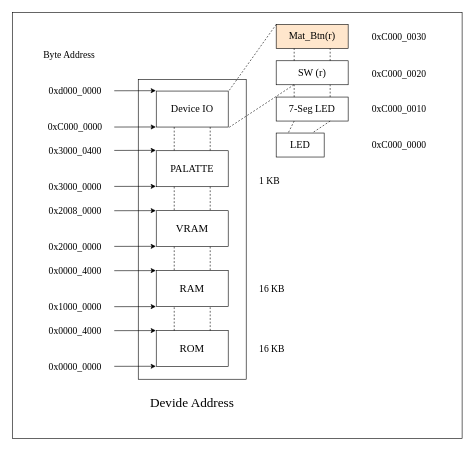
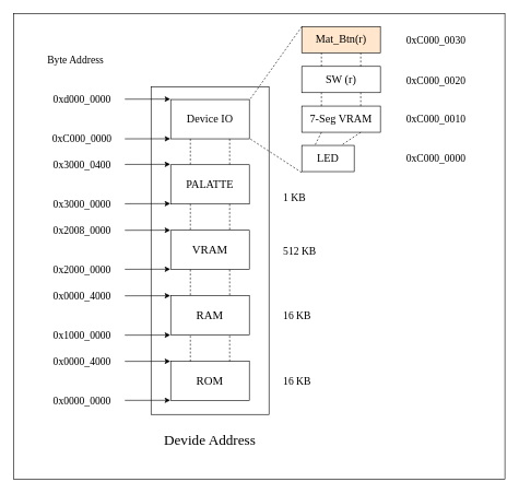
  <mxCell id="0" />
  <mxCell id="1" parent="0" />
  <mxCell id="2" value="" style="rounded=0;whiteSpace=wrap;html=1;labelBackgroundColor=none;fontColor=#f0f0f0;" parent="1" vertex="1"><mxGeometry x="20" y="20" width="750" height="710.5" as="geometry" /></mxCell>
  <mxCell id="3" value="" style="rounded=0;whiteSpace=wrap;html=1;fontSize=17;fillColor=none;fontFamily=Lucida Console;" parent="1" vertex="1"><mxGeometry x="230" y="131.5" width="180" height="500" as="geometry" /></mxCell>
  <mxCell id="4" value="ROM" style="rounded=0;whiteSpace=wrap;html=1;fontSize=18;fontFamily=Lucida Console;" parent="1" vertex="1"><mxGeometry x="260" y="550.5" width="120" height="60" as="geometry" /></mxCell>
  <mxCell id="5" value="RAM" style="rounded=0;whiteSpace=wrap;html=1;fontSize=18;fontFamily=Lucida Console;" parent="1" vertex="1"><mxGeometry x="260" y="450.5" width="120" height="60" as="geometry" /></mxCell>
  <mxCell id="6" value="VRAM" style="rounded=0;whiteSpace=wrap;html=1;fontSize=18;fontFamily=Lucida Console;" parent="1" vertex="1"><mxGeometry x="260" y="350.5" width="120" height="60" as="geometry" /></mxCell>
  <mxCell id="7" value="PALATTE" style="rounded=0;whiteSpace=wrap;html=1;fontSize=17;fontFamily=Lucida Console;" parent="1" vertex="1"><mxGeometry x="260" y="250.5" width="120" height="60" as="geometry" /></mxCell>
  <mxCell id="8" value="LED" style="rounded=0;whiteSpace=wrap;html=1;fontSize=17;fontFamily=Lucida Console;" parent="1" vertex="1"><mxGeometry x="460" y="221" width="80" height="40" as="geometry" /></mxCell>
  <mxCell id="9" value="SW (r)" style="rounded=0;whiteSpace=wrap;html=1;fontSize=17;fontFamily=Lucida Console;" parent="1" vertex="1"><mxGeometry x="460" y="100.5" width="120" height="40" as="geometry" /></mxCell>
- <mxCell id="10" value="&lt;span style=&quot;white-space: normal; font-size: 17px;&quot;&gt;7-Seg LED&lt;/span&gt;" style="rounded=0;whiteSpace=wrap;html=1;fontSize=17;fontFamily=Lucida Console;labelBackgroundColor=none;" parent="1" vertex="1"><mxGeometry x="460" y="161" width="120" height="40" as="geometry" /></mxCell>
+ <mxCell id="10" value="&lt;span style=&quot;white-space: normal; font-size: 17px;&quot;&gt;7-Seg VRAM&lt;/span&gt;" style="rounded=0;whiteSpace=wrap;html=1;fontSize=17;fontFamily=Lucida Console;labelBackgroundColor=none;" parent="1" vertex="1"><mxGeometry x="460" y="161" width="120" height="40" as="geometry" /></mxCell>
  <mxCell id="11" value="Device IO" style="rounded=0;whiteSpace=wrap;html=1;fontSize=17;fontFamily=Lucida Console;" parent="1" vertex="1"><mxGeometry x="260" y="151" width="120" height="60" as="geometry" /></mxCell>
  <mxCell id="12" value="" style="endArrow=none;dashed=1;html=1;fontSize=18;exitX=0.25;exitY=0;exitDx=0;exitDy=0;entryX=0.25;entryY=1;entryDx=0;entryDy=0;fontFamily=Lucida Console;" parent="1" source="4" target="5" edge="1"><mxGeometry width="50" height="50" relative="1" as="geometry"><mxPoint x="170" y="541" as="sourcePoint" /><mxPoint x="220" y="491" as="targetPoint" /></mxGeometry></mxCell>
  <mxCell id="13" value="" style="endArrow=none;dashed=1;html=1;fontSize=18;exitX=0.75;exitY=0;exitDx=0;exitDy=0;entryX=0.75;entryY=1;entryDx=0;entryDy=0;fontFamily=Lucida Console;" parent="1" source="4" target="5" edge="1"><mxGeometry width="50" height="50" relative="1" as="geometry"><mxPoint x="300" y="571" as="sourcePoint" /><mxPoint x="300" y="531" as="targetPoint" /></mxGeometry></mxCell>
  <mxCell id="14" value="" style="endArrow=none;dashed=1;html=1;fontSize=18;exitX=0.75;exitY=1;exitDx=0;exitDy=0;entryX=0.75;entryY=0;entryDx=0;entryDy=0;fontFamily=Lucida Console;" parent="1" source="6" target="5" edge="1"><mxGeometry width="50" height="50" relative="1" as="geometry"><mxPoint x="360" y="571" as="sourcePoint" /><mxPoint x="360" y="531" as="targetPoint" /></mxGeometry></mxCell>
  <mxCell id="15" value="" style="endArrow=none;dashed=1;html=1;fontSize=18;exitX=0.25;exitY=1;exitDx=0;exitDy=0;entryX=0.25;entryY=0;entryDx=0;entryDy=0;fontFamily=Lucida Console;" parent="1" source="6" target="5" edge="1"><mxGeometry width="50" height="50" relative="1" as="geometry"><mxPoint x="360" y="431" as="sourcePoint" /><mxPoint x="360" y="471" as="targetPoint" /></mxGeometry></mxCell>
  <mxCell id="16" value="" style="endArrow=none;dashed=1;html=1;fontSize=17;exitX=0.25;exitY=1;exitDx=0;exitDy=0;entryX=0.25;entryY=0;entryDx=0;entryDy=0;fontFamily=Lucida Console;" parent="1" source="7" target="6" edge="1"><mxGeometry width="50" height="50" relative="1" as="geometry"><mxPoint x="300" y="431" as="sourcePoint" /><mxPoint x="300" y="471" as="targetPoint" /></mxGeometry></mxCell>
  <mxCell id="17" value="" style="endArrow=none;dashed=1;html=1;fontSize=17;exitX=0.75;exitY=1;exitDx=0;exitDy=0;entryX=0.75;entryY=0;entryDx=0;entryDy=0;fontFamily=Lucida Console;" parent="1" source="7" target="6" edge="1"><mxGeometry width="50" height="50" relative="1" as="geometry"><mxPoint x="360" y="431" as="sourcePoint" /><mxPoint x="360" y="471" as="targetPoint" /></mxGeometry></mxCell>
  <mxCell id="18" value="" style="endArrow=none;dashed=1;html=1;fontSize=17;exitX=0.25;exitY=1;exitDx=0;exitDy=0;entryX=0.25;entryY=0;entryDx=0;entryDy=0;fontFamily=Lucida Console;" parent="1" source="11" target="7" edge="1"><mxGeometry width="50" height="50" relative="1" as="geometry"><mxPoint x="300" y="331" as="sourcePoint" /><mxPoint x="300" y="371" as="targetPoint" /></mxGeometry></mxCell>
  <mxCell id="19" value="" style="endArrow=none;dashed=1;html=1;fontSize=17;entryX=0.75;entryY=0;entryDx=0;entryDy=0;exitX=0.75;exitY=1;exitDx=0;exitDy=0;fontFamily=Lucida Console;" parent="1" source="11" target="7" edge="1"><mxGeometry width="50" height="50" relative="1" as="geometry"><mxPoint x="344" y="221" as="sourcePoint" /><mxPoint x="300" y="271" as="targetPoint" /></mxGeometry></mxCell>
  <mxCell id="20" value="" style="endArrow=none;dashed=1;html=1;fontSize=17;exitX=1.015;exitY=-0.022;exitDx=0;exitDy=0;exitPerimeter=0;entryX=0;entryY=0;entryDx=0;entryDy=0;fontFamily=Lucida Console;" parent="1" source="11" target="55" edge="1"><mxGeometry width="50" height="50" relative="1" as="geometry"><mxPoint x="500" y="381" as="sourcePoint" /><mxPoint x="550" y="331" as="targetPoint" /></mxGeometry></mxCell>
- <mxCell id="21" value="" style="endArrow=none;dashed=1;html=1;fontSize=17;exitX=1.015;exitY=1.006;exitDx=0;exitDy=0;exitPerimeter=0;fontFamily=Lucida Console;" parent="1" source="11" target="9" edge="1"><mxGeometry width="50" height="50" relative="1" as="geometry"><mxPoint x="520" y="391" as="sourcePoint" /><mxPoint x="460" y="271" as="targetPoint" /></mxGeometry></mxCell>
+ <mxCell id="21" value="" style="endArrow=none;dashed=1;html=1;fontSize=17;exitX=1.015;exitY=1.006;exitDx=0;exitDy=0;exitPerimeter=0;entryX=0.001;entryY=1.04;entryDx=0;entryDy=0;entryPerimeter=0;fontFamily=Lucida Console;" parent="1" source="11" target="8" edge="1"><mxGeometry width="50" height="50" relative="1" as="geometry"><mxPoint x="520" y="391" as="sourcePoint" /><mxPoint x="460" y="271" as="targetPoint" /></mxGeometry></mxCell>
  <mxCell id="22" value="" style="endArrow=none;dashed=1;html=1;fontSize=17;entryX=0.75;entryY=0;entryDx=0;entryDy=0;exitX=0.75;exitY=1;exitDx=0;exitDy=0;fontFamily=Lucida Console;" parent="1" source="10" target="8" edge="1"><mxGeometry width="50" height="50" relative="1" as="geometry"><mxPoint x="360" y="231" as="sourcePoint" /><mxPoint x="360" y="271" as="targetPoint" /></mxGeometry></mxCell>
  <mxCell id="23" value="" style="endArrow=none;dashed=1;html=1;fontSize=17;entryX=0.25;entryY=0;entryDx=0;entryDy=0;exitX=0.25;exitY=1;exitDx=0;exitDy=0;fontFamily=Lucida Console;" parent="1" source="10" target="8" edge="1"><mxGeometry width="50" height="50" relative="1" as="geometry"><mxPoint x="560" y="221" as="sourcePoint" /><mxPoint x="560" y="241" as="targetPoint" /></mxGeometry></mxCell>
  <mxCell id="24" value="" style="endArrow=none;dashed=1;html=1;fontSize=17;entryX=0.25;entryY=1;entryDx=0;entryDy=0;exitX=0.25;exitY=0;exitDx=0;exitDy=0;fontFamily=Lucida Console;" parent="1" source="10" target="9" edge="1"><mxGeometry width="50" height="50" relative="1" as="geometry"><mxPoint x="500" y="221" as="sourcePoint" /><mxPoint x="500" y="241" as="targetPoint" /></mxGeometry></mxCell>
  <mxCell id="25" value="" style="endArrow=none;dashed=1;html=1;fontSize=17;entryX=0.75;entryY=1;entryDx=0;entryDy=0;exitX=0.75;exitY=0;exitDx=0;exitDy=0;fontFamily=Lucida Console;" parent="1" source="10" target="9" edge="1"><mxGeometry width="50" height="50" relative="1" as="geometry"><mxPoint x="500" y="181" as="sourcePoint" /><mxPoint x="500" y="161" as="targetPoint" /></mxGeometry></mxCell>
  <mxCell id="26" value="&lt;font style=&quot;font-size: 16px;&quot;&gt;0x0000_0000&lt;/font&gt;" style="text;html=1;strokeColor=none;fillColor=none;align=center;verticalAlign=middle;whiteSpace=wrap;rounded=0;fontSize=16;fontFamily=Lucida Console;" parent="1" vertex="1"><mxGeometry x="40" y="600.5" width="170" height="20" as="geometry" /></mxCell>
  <mxCell id="27" value="&lt;font style=&quot;font-size: 16px;&quot;&gt;0x0000_4000&lt;/font&gt;" style="text;html=1;strokeColor=none;fillColor=none;align=center;verticalAlign=middle;whiteSpace=wrap;rounded=0;fontSize=16;fontFamily=Lucida Console;" parent="1" vertex="1"><mxGeometry x="40" y="540.5" width="170" height="20" as="geometry" /></mxCell>
  <mxCell id="28" value="&lt;font style=&quot;font-size: 16px;&quot;&gt;0x1000_0000&lt;/font&gt;" style="text;html=1;strokeColor=none;fillColor=none;align=center;verticalAlign=middle;whiteSpace=wrap;rounded=0;fontSize=16;fontFamily=Lucida Console;" parent="1" vertex="1"><mxGeometry x="40" y="500.5" width="170" height="20" as="geometry" /></mxCell>
  <mxCell id="29" value="&lt;font style=&quot;font-size: 16px;&quot;&gt;0x0000_4000&lt;/font&gt;" style="text;html=1;strokeColor=none;fillColor=none;align=center;verticalAlign=middle;whiteSpace=wrap;rounded=0;fontSize=16;fontFamily=Lucida Console;" parent="1" vertex="1"><mxGeometry x="40" y="440.5" width="170" height="20" as="geometry" /></mxCell>
  <mxCell id="30" value="&lt;font style=&quot;font-size: 16px;&quot;&gt;0x2000_0000&lt;/font&gt;" style="text;html=1;strokeColor=none;fillColor=none;align=center;verticalAlign=middle;whiteSpace=wrap;rounded=0;fontSize=16;fontFamily=Lucida Console;" parent="1" vertex="1"><mxGeometry x="40" y="400.5" width="170" height="20" as="geometry" /></mxCell>
  <mxCell id="31" value="&lt;font style=&quot;font-size: 16px;&quot;&gt;0x2008_0000&lt;/font&gt;" style="text;html=1;strokeColor=none;fillColor=none;align=center;verticalAlign=middle;whiteSpace=wrap;rounded=0;fontSize=16;fontFamily=Lucida Console;" parent="1" vertex="1"><mxGeometry x="40" y="340.5" width="170" height="20" as="geometry" /></mxCell>
  <mxCell id="32" value="&lt;font style=&quot;font-size: 16px;&quot;&gt;0x3000_0000&lt;/font&gt;" style="text;html=1;strokeColor=none;fillColor=none;align=center;verticalAlign=middle;whiteSpace=wrap;rounded=0;fontSize=16;fontFamily=Lucida Console;" parent="1" vertex="1"><mxGeometry x="40" y="300.5" width="170" height="20" as="geometry" /></mxCell>
  <mxCell id="33" value="&lt;font style=&quot;font-size: 16px;&quot;&gt;0x3000_0400&lt;/font&gt;" style="text;html=1;strokeColor=none;fillColor=none;align=center;verticalAlign=middle;whiteSpace=wrap;rounded=0;fontSize=16;fontFamily=Lucida Console;" parent="1" vertex="1"><mxGeometry x="40" y="240.5" width="170" height="20" as="geometry" /></mxCell>
  <mxCell id="34" value="&lt;font style=&quot;font-size: 16px&quot;&gt;0xC000_0000&lt;/font&gt;" style="text;html=1;strokeColor=none;fillColor=none;align=center;verticalAlign=middle;whiteSpace=wrap;rounded=0;fontSize=16;fontFamily=Lucida Console;" parent="1" vertex="1"><mxGeometry x="40" y="201" width="170" height="20" as="geometry" /></mxCell>
  <mxCell id="35" value="&lt;font style=&quot;font-size: 16px&quot;&gt;0xd000_0000&lt;/font&gt;" style="text;html=1;strokeColor=none;fillColor=none;align=center;verticalAlign=middle;whiteSpace=wrap;rounded=0;fontSize=16;fontFamily=Lucida Console;" parent="1" vertex="1"><mxGeometry x="40" y="140.5" width="170" height="20" as="geometry" /></mxCell>
  <mxCell id="36" value="" style="endArrow=classic;html=1;fontSize=17;exitX=1;exitY=0.5;exitDx=0;exitDy=0;entryX=-0.005;entryY=0.998;entryDx=0;entryDy=0;entryPerimeter=0;fontFamily=Lucida Console;" parent="1" edge="1"><mxGeometry width="50" height="50" relative="1" as="geometry"><mxPoint x="190" y="250" as="sourcePoint" /><mxPoint x="259.4" y="249.88" as="targetPoint" /></mxGeometry></mxCell>
  <mxCell id="37" value="" style="endArrow=classic;html=1;fontSize=17;exitX=1;exitY=0.5;exitDx=0;exitDy=0;entryX=-0.005;entryY=0.998;entryDx=0;entryDy=0;entryPerimeter=0;fontFamily=Lucida Console;" parent="1" edge="1"><mxGeometry width="50" height="50" relative="1" as="geometry"><mxPoint x="190" y="310" as="sourcePoint" /><mxPoint x="259.4" y="309.88" as="targetPoint" /></mxGeometry></mxCell>
  <mxCell id="38" value="" style="endArrow=classic;html=1;fontSize=17;exitX=1;exitY=0.5;exitDx=0;exitDy=0;entryX=-0.005;entryY=0.998;entryDx=0;entryDy=0;entryPerimeter=0;fontFamily=Lucida Console;" parent="1" edge="1"><mxGeometry width="50" height="50" relative="1" as="geometry"><mxPoint x="190" y="350.5" as="sourcePoint" /><mxPoint x="259.4" y="350.38" as="targetPoint" /></mxGeometry></mxCell>
  <mxCell id="39" value="" style="endArrow=classic;html=1;fontSize=17;exitX=1;exitY=0.5;exitDx=0;exitDy=0;entryX=-0.005;entryY=0.998;entryDx=0;entryDy=0;entryPerimeter=0;fontFamily=Lucida Console;" parent="1" edge="1"><mxGeometry width="50" height="50" relative="1" as="geometry"><mxPoint x="190" y="410" as="sourcePoint" /><mxPoint x="259.4" y="409.88" as="targetPoint" /></mxGeometry></mxCell>
  <mxCell id="40" value="" style="endArrow=classic;html=1;fontSize=17;exitX=1;exitY=0.5;exitDx=0;exitDy=0;entryX=-0.005;entryY=0.998;entryDx=0;entryDy=0;entryPerimeter=0;fontFamily=Lucida Console;" parent="1" edge="1"><mxGeometry width="50" height="50" relative="1" as="geometry"><mxPoint x="190" y="450.5" as="sourcePoint" /><mxPoint x="259.4" y="450.38" as="targetPoint" /></mxGeometry></mxCell>
  <mxCell id="41" value="" style="endArrow=classic;html=1;fontSize=17;exitX=1;exitY=0.5;exitDx=0;exitDy=0;entryX=-0.005;entryY=0.998;entryDx=0;entryDy=0;entryPerimeter=0;fontFamily=Lucida Console;" parent="1" edge="1"><mxGeometry width="50" height="50" relative="1" as="geometry"><mxPoint x="190" y="510.5" as="sourcePoint" /><mxPoint x="259.4" y="510.38" as="targetPoint" /></mxGeometry></mxCell>
  <mxCell id="42" value="" style="endArrow=classic;html=1;fontSize=17;exitX=1;exitY=0.5;exitDx=0;exitDy=0;entryX=-0.005;entryY=0.998;entryDx=0;entryDy=0;entryPerimeter=0;fontFamily=Lucida Console;" parent="1" edge="1"><mxGeometry width="50" height="50" relative="1" as="geometry"><mxPoint x="190" y="550.5" as="sourcePoint" /><mxPoint x="259.4" y="550.38" as="targetPoint" /></mxGeometry></mxCell>
  <mxCell id="43" value="" style="endArrow=classic;html=1;fontSize=17;exitX=1;exitY=0.5;exitDx=0;exitDy=0;entryX=-0.005;entryY=0.998;entryDx=0;entryDy=0;entryPerimeter=0;fontFamily=Lucida Console;" parent="1" edge="1"><mxGeometry width="50" height="50" relative="1" as="geometry"><mxPoint x="190" y="211" as="sourcePoint" /><mxPoint x="259.4" y="210.88" as="targetPoint" /></mxGeometry></mxCell>
  <mxCell id="44" value="" style="endArrow=classic;html=1;fontSize=17;exitX=1;exitY=0.5;exitDx=0;exitDy=0;entryX=-0.005;entryY=0.998;entryDx=0;entryDy=0;entryPerimeter=0;fontFamily=Lucida Console;" parent="1" edge="1"><mxGeometry width="50" height="50" relative="1" as="geometry"><mxPoint x="190" y="150.5" as="sourcePoint" /><mxPoint x="259.4" y="150.38" as="targetPoint" /></mxGeometry></mxCell>
  <mxCell id="45" value="" style="endArrow=classic;html=1;fontSize=17;exitX=1;exitY=0.5;exitDx=0;exitDy=0;entryX=-0.005;entryY=0.998;entryDx=0;entryDy=0;entryPerimeter=0;fontFamily=Lucida Console;" parent="1" edge="1"><mxGeometry width="50" height="50" relative="1" as="geometry"><mxPoint x="190" y="610" as="sourcePoint" /><mxPoint x="259.4" y="609.88" as="targetPoint" /></mxGeometry></mxCell>
  <mxCell id="46" value="&lt;font style=&quot;font-size: 16px&quot;&gt;16 KB&lt;/font&gt;" style="text;html=1;strokeColor=none;fillColor=none;align=left;verticalAlign=middle;whiteSpace=wrap;rounded=0;fontSize=16;fontFamily=Lucida Console;" parent="1" vertex="1"><mxGeometry x="430" y="570.5" width="100" height="20" as="geometry" /></mxCell>
  <mxCell id="47" value="&lt;font style=&quot;font-size: 16px&quot;&gt;16 KB&lt;/font&gt;" style="text;html=1;strokeColor=none;fillColor=none;align=left;verticalAlign=middle;whiteSpace=wrap;rounded=0;fontSize=16;fontFamily=Lucida Console;" parent="1" vertex="1"><mxGeometry x="430" y="470.5" width="100" height="20" as="geometry" /></mxCell>
+ <mxCell id="48" value="&lt;font style=&quot;font-size: 16px&quot;&gt;512 KB&lt;/font&gt;" style="text;html=1;strokeColor=none;fillColor=none;align=left;verticalAlign=middle;whiteSpace=wrap;rounded=0;fontSize=16;fontFamily=Lucida Console;" parent="1" vertex="1"><mxGeometry x="430" y="371.5" width="100" height="20" as="geometry" /></mxCell>
  <mxCell id="49" value="&lt;font style=&quot;font-size: 16px&quot;&gt;1 KB&lt;/font&gt;" style="text;html=1;strokeColor=none;fillColor=none;align=left;verticalAlign=middle;whiteSpace=wrap;rounded=0;fontSize=16;fontFamily=Lucida Console;" parent="1" vertex="1"><mxGeometry x="430" y="290.5" width="100" height="20" as="geometry" /></mxCell>
  <mxCell id="50" value="&lt;font style=&quot;font-size: 16px&quot;&gt;Byte Address&lt;/font&gt;" style="text;html=1;strokeColor=none;fillColor=none;align=left;verticalAlign=middle;whiteSpace=wrap;rounded=0;fontSize=16;fontFamily=Lucida Console;" parent="1" vertex="1"><mxGeometry x="70" y="80" width="145" height="20" as="geometry" /></mxCell>
  <mxCell id="51" value="&lt;font style=&quot;font-size: 16px&quot;&gt;0xC000_0000&lt;/font&gt;" style="text;html=1;strokeColor=none;fillColor=none;align=center;verticalAlign=middle;whiteSpace=wrap;rounded=0;fontSize=16;fontFamily=Lucida Console;" parent="1" vertex="1"><mxGeometry x="580" y="230.5" width="170" height="20" as="geometry" /></mxCell>
  <mxCell id="52" value="&lt;font style=&quot;font-size: 16px&quot;&gt;0xC000_0010&lt;/font&gt;" style="text;html=1;strokeColor=none;fillColor=none;align=center;verticalAlign=middle;whiteSpace=wrap;rounded=0;fontSize=16;fontFamily=Lucida Console;" parent="1" vertex="1"><mxGeometry x="580" y="171" width="170" height="20" as="geometry" /></mxCell>
  <mxCell id="53" value="&lt;font style=&quot;font-size: 16px&quot;&gt;0xC000_0020&lt;/font&gt;" style="text;html=1;strokeColor=none;fillColor=none;align=center;verticalAlign=middle;whiteSpace=wrap;rounded=0;fontSize=16;fontFamily=Lucida Console;" parent="1" vertex="1"><mxGeometry x="580" y="111.5" width="170" height="20" as="geometry" /></mxCell>
  <mxCell id="54" value="&lt;font style=&quot;font-size: 22px&quot;&gt;Devide Address&lt;/font&gt;" style="text;html=1;strokeColor=none;fillColor=none;align=center;verticalAlign=middle;whiteSpace=wrap;rounded=0;fontSize=22;fontFamily=Lucida Console;" parent="1" vertex="1"><mxGeometry x="200" y="660.5" width="240" height="20" as="geometry" /></mxCell>
  <mxCell id="55" value="&lt;span style=&quot;white-space: normal ; font-size: 17px&quot;&gt;Mat_Btn(r)&lt;/span&gt;" style="rounded=0;whiteSpace=wrap;html=1;fontSize=17;fontFamily=Lucida Console;labelBackgroundColor=none;fillColor=#ffe6cc;" vertex="1" parent="1"><mxGeometry x="460" y="40" width="120" height="40" as="geometry" /></mxCell>
  <mxCell id="56" value="" style="endArrow=none;dashed=1;html=1;fontSize=17;entryX=0.25;entryY=1;entryDx=0;entryDy=0;exitX=0.25;exitY=0;exitDx=0;exitDy=0;fontFamily=Lucida Console;" edge="1" parent="1" source="9" target="55"><mxGeometry width="50" height="50" relative="1" as="geometry"><mxPoint x="500" y="171" as="sourcePoint" /><mxPoint x="500" y="150.5" as="targetPoint" /></mxGeometry></mxCell>
  <mxCell id="57" value="" style="endArrow=none;dashed=1;html=1;fontSize=17;entryX=0.75;entryY=1;entryDx=0;entryDy=0;exitX=0.75;exitY=0;exitDx=0;exitDy=0;fontFamily=Lucida Console;" edge="1" parent="1" source="9" target="55"><mxGeometry width="50" height="50" relative="1" as="geometry"><mxPoint x="500" y="110.5" as="sourcePoint" /><mxPoint x="500" y="90" as="targetPoint" /></mxGeometry></mxCell>
  <mxCell id="58" value="&lt;font style=&quot;font-size: 16px&quot;&gt;0xC000_0030&lt;/font&gt;" style="text;html=1;strokeColor=none;fillColor=none;align=center;verticalAlign=middle;whiteSpace=wrap;rounded=0;fontSize=16;fontFamily=Lucida Console;" vertex="1" parent="1"><mxGeometry x="580" y="50" width="170" height="20" as="geometry" /></mxCell>
